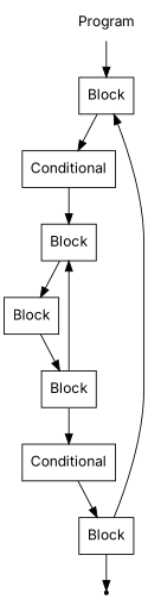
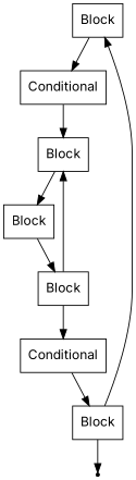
  digraph {
    fontname=Inter
    node [shape=box fontname=Inter]
    edge [fontname=Inter]
-   n1 [label=Program shape=plaintext]
    n2 [label=Block]
    n3 [label=Conditional]
    n4 [label=Block]
    n5 [label=Block]
    n6 [label=Block]
    n7 [label=Conditional]
    n8 [label=Block]
    end [shape=point]
-   n1 -> n2
    n2 -> n3
    n3 -> n4
    n4 -> n5
    n5 -> n6
    n6 -> n4
    n6 -> n7
    n7 -> n8
    n8 -> n2
    n8 -> end
  }
